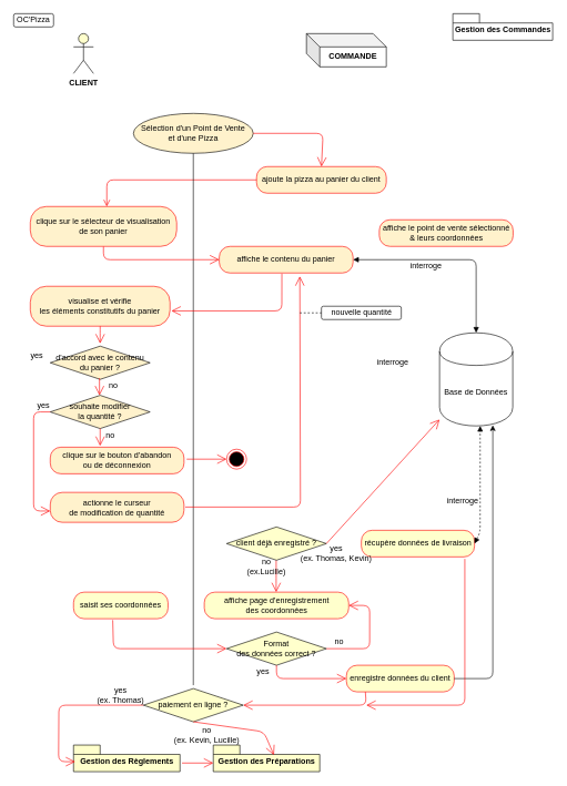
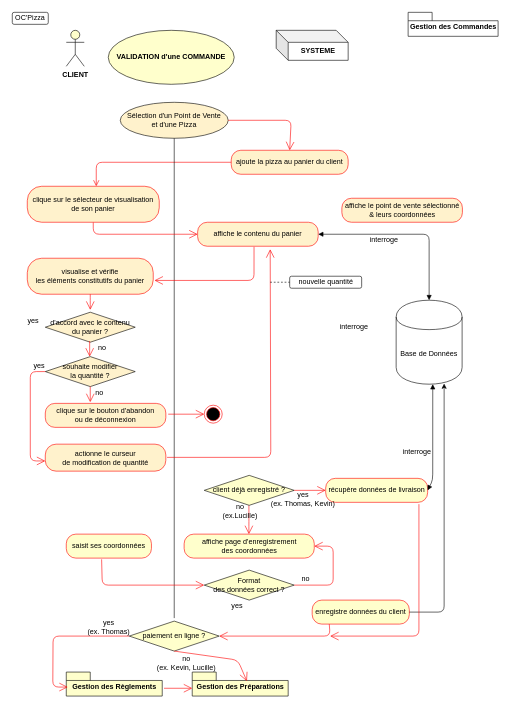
  <mxCell id="0" />
  <mxCell id="1" parent="0" />
  <mxCell id="2" value="OC'Pizza" style="rounded=1;whiteSpace=wrap;html=1;" parent="1" vertex="1"><mxGeometry x="20" y="20" width="60" height="20" as="geometry" /></mxCell>
  <mxCell id="3" value="&lt;b&gt;CLIENT&lt;/b&gt;" style="shape=umlActor;verticalLabelPosition=bottom;labelBackgroundColor=#ffffff;verticalAlign=top;html=1;outlineConnect=0;fillColor=#FFFFCC;" parent="1" vertex="1"><mxGeometry x="110" y="50" width="30" height="60" as="geometry" /></mxCell>
- <mxCell id="5" value="&lt;b&gt;COMMANDE&lt;/b&gt;" style="shape=cube;whiteSpace=wrap;html=1;boundedLbl=1;backgroundOutline=1;darkOpacity=0.05;darkOpacity2=0.1;" parent="1" vertex="1"><mxGeometry x="460" y="50" width="120" height="50" as="geometry" /></mxCell>
+ <mxCell id="4" value="&lt;b&gt;VALIDATION d'une COMMANDE&lt;br&gt;&lt;/b&gt;" style="ellipse;whiteSpace=wrap;html=1;fillColor=#FFFFCC;" parent="1" vertex="1"><mxGeometry x="180" y="50" width="210" height="90" as="geometry" /></mxCell>
+ <mxCell id="5" value="&lt;b&gt;SYSTEME&lt;/b&gt;" style="shape=cube;whiteSpace=wrap;html=1;boundedLbl=1;backgroundOutline=1;darkOpacity=0.05;darkOpacity2=0.1;" parent="1" vertex="1"><mxGeometry x="460" y="50" width="120" height="50" as="geometry" /></mxCell>
  <mxCell id="6" value="Gestion des Commandes" style="shape=folder;fontStyle=1;spacingTop=10;tabWidth=40;tabHeight=14;tabPosition=left;html=1;" parent="1" vertex="1"><mxGeometry x="680" y="20" width="150" height="40" as="geometry" /></mxCell>
  <mxCell id="7" value="ajoute la pizza au panier du client" style="rounded=1;whiteSpace=wrap;html=1;arcSize=40;fontColor=#000000;fillColor=#FFF2CC;strokeColor=#ff0000;" parent="1" vertex="1"><mxGeometry x="385" y="250" width="195" height="40" as="geometry" /></mxCell>
  <mxCell id="8" value="" style="edgeStyle=orthogonalEdgeStyle;html=1;verticalAlign=bottom;endArrow=open;endSize=8;strokeColor=#ff0000;exitX=0;exitY=0.5;exitDx=0;exitDy=0;" parent="1" source="7" edge="1"><mxGeometry relative="1" as="geometry"><mxPoint x="160" y="310" as="targetPoint" /><mxPoint x="405" y="403" as="sourcePoint" /><Array as="points"><mxPoint x="160" y="270" /></Array></mxGeometry></mxCell>
  <mxCell id="9" value="clique sur le bouton d'abandon&lt;br&gt;ou de déconnexion" style="rounded=1;whiteSpace=wrap;html=1;arcSize=40;fontColor=#000000;fillColor=#FFF2CC;strokeColor=#ff0000;" parent="1" vertex="1"><mxGeometry x="75" y="672" width="201" height="40" as="geometry" /></mxCell>
  <mxCell id="10" value="Base de Données" style="shape=cylinder;whiteSpace=wrap;html=1;boundedLbl=1;backgroundOutline=1;" parent="1" vertex="1"><mxGeometry x="660" y="500" width="110" height="140" as="geometry" /></mxCell>
  <mxCell id="11" value="interroge" style="text;html=1;strokeColor=none;fillColor=none;align=center;verticalAlign=middle;whiteSpace=wrap;rounded=0;" parent="1" vertex="1"><mxGeometry x="570" y="535" width="40" height="20" as="geometry" /></mxCell>
  <mxCell id="12" value="Sélection d'un Point de Vente&lt;br&gt;et d'une Pizza" style="ellipse;whiteSpace=wrap;html=1;fillColor=#FFF2CC;" parent="1" vertex="1"><mxGeometry x="200" y="170" width="180" height="60" as="geometry" /></mxCell>
  <mxCell id="13" value="" style="endArrow=none;html=1;" parent="1" edge="1"><mxGeometry width="50" height="50" relative="1" as="geometry"><mxPoint x="290" y="1030" as="sourcePoint" /><mxPoint x="290" y="230" as="targetPoint" /></mxGeometry></mxCell>
  <mxCell id="14" value="" style="endArrow=open;endFill=1;endSize=12;html=1;strokeColor=#FF0000;exitX=1;exitY=0.5;exitDx=0;exitDy=0;entryX=0.5;entryY=0;entryDx=0;entryDy=0;" parent="1" source="12" target="7" edge="1"><mxGeometry width="160" relative="1" as="geometry"><mxPoint x="337" y="210" as="sourcePoint" /><mxPoint x="490" y="200" as="targetPoint" /><Array as="points"><mxPoint x="485" y="200" /></Array></mxGeometry></mxCell>
  <mxCell id="15" value="" style="endArrow=open;endFill=1;endSize=12;html=1;strokeColor=#FF0000;entryX=0;entryY=0.5;entryDx=0;entryDy=0;exitX=0.5;exitY=1;exitDx=0;exitDy=0;" parent="1" source="16" target="17" edge="1"><mxGeometry width="160" relative="1" as="geometry"><mxPoint x="160" y="390" as="sourcePoint" /><mxPoint x="160" y="425" as="targetPoint" /><Array as="points"><mxPoint x="155" y="390" /></Array></mxGeometry></mxCell>
  <mxCell id="16" value="clique sur le sélecteur de visualisation de son panier" style="rounded=1;whiteSpace=wrap;html=1;arcSize=40;fontColor=#000000;fillColor=#FFF2CC;strokeColor=#ff0000;" parent="1" vertex="1"><mxGeometry x="45" y="310" width="220" height="60" as="geometry" /></mxCell>
  <mxCell id="17" value="affiche le contenu du panier" style="rounded=1;whiteSpace=wrap;html=1;arcSize=40;fontColor=#000000;fillColor=#FFF2CC;strokeColor=#ff0000;" parent="1" vertex="1"><mxGeometry x="329" y="370" width="201" height="40" as="geometry" /></mxCell>
  <mxCell id="18" value="visualise et vérifie&lt;br&gt;les éléments constitutifs du panier" style="rounded=1;whiteSpace=wrap;html=1;arcSize=40;fontColor=#000000;fillColor=#FFF2CC;strokeColor=#ff0000;" parent="1" vertex="1"><mxGeometry x="45" y="430" width="210" height="60" as="geometry" /></mxCell>
  <mxCell id="19" value="" style="endArrow=block;startArrow=block;endFill=1;startFill=1;html=1;strokeColor=#000000;exitX=1;exitY=0.5;exitDx=0;exitDy=0;" parent="1" source="17" edge="1"><mxGeometry width="160" relative="1" as="geometry"><mxPoint x="540" y="419.5" as="sourcePoint" /><mxPoint x="715" y="500" as="targetPoint" /><Array as="points"><mxPoint x="715" y="390" /></Array></mxGeometry></mxCell>
  <mxCell id="20" value="interroge" style="text;html=1;strokeColor=none;fillColor=none;align=center;verticalAlign=middle;whiteSpace=wrap;rounded=0;" parent="1" vertex="1"><mxGeometry x="620" y="390" width="40" height="20" as="geometry" /></mxCell>
  <mxCell id="21" value="affiche le point de vente sélectionné&lt;br&gt;&amp;amp; leurs coordonnées" style="rounded=1;whiteSpace=wrap;html=1;arcSize=40;fontColor=#000000;fillColor=#FFF2CC;strokeColor=#ff0000;" parent="1" vertex="1"><mxGeometry x="569.5" y="330" width="201" height="40" as="geometry" /></mxCell>
  <mxCell id="22" value="affiche page d'enregistrement&lt;br&gt;des coordonnées" style="rounded=1;whiteSpace=wrap;html=1;arcSize=40;fontColor=#000000;fillColor=#FFFFCC;strokeColor=#ff0000;" parent="1" vertex="1"><mxGeometry x="306.5" y="890" width="217" height="40" as="geometry" /></mxCell>
  <mxCell id="23" value="actionne le curseur&lt;br&gt;de modification de quantité" style="rounded=1;whiteSpace=wrap;html=1;arcSize=40;fontColor=#000000;fillColor=#FFF2CC;strokeColor=#ff0000;" parent="1" vertex="1"><mxGeometry x="75" y="740" width="201" height="45" as="geometry" /></mxCell>
  <mxCell id="24" value="" style="endArrow=open;endFill=1;endSize=12;html=1;strokeColor=#FF0000;" parent="1" edge="1"><mxGeometry width="160" relative="1" as="geometry"><mxPoint x="278" y="762" as="sourcePoint" /><mxPoint x="450" y="415" as="targetPoint" /><Array as="points"><mxPoint x="451" y="762" /></Array></mxGeometry></mxCell>
  <mxCell id="25" value="" style="endArrow=open;endFill=1;endSize=12;html=1;strokeColor=#FF0000;exitX=0.468;exitY=1.025;exitDx=0;exitDy=0;exitPerimeter=0;entryX=1.01;entryY=0.617;entryDx=0;entryDy=0;entryPerimeter=0;" parent="1" source="17" target="18" edge="1"><mxGeometry width="160" relative="1" as="geometry"><mxPoint x="423.043" y="440" as="sourcePoint" /><mxPoint x="265" y="507" as="targetPoint" /><Array as="points"><mxPoint x="423" y="467" /></Array></mxGeometry></mxCell>
  <mxCell id="26" value="récupère données de livraison" style="rounded=1;whiteSpace=wrap;html=1;arcSize=40;fontColor=#000000;fillColor=#FFFFCC;strokeColor=#ff0000;" parent="1" vertex="1"><mxGeometry x="542.5" y="797" width="170" height="40" as="geometry" /></mxCell>
  <mxCell id="27" value="" style="endArrow=open;endFill=1;endSize=12;html=1;strokeColor=#FF0000;exitX=0.562;exitY=1.05;exitDx=0;exitDy=0;exitPerimeter=0;" parent="1" edge="1"><mxGeometry width="160" relative="1" as="geometry"><mxPoint x="414.52" y="842" as="sourcePoint" /><mxPoint x="414.5" y="890" as="targetPoint" /><Array as="points"><mxPoint x="414.5" y="879" /></Array></mxGeometry></mxCell>
- <mxCell id="28" value="" style="endArrow=block;startArrow=block;endFill=1;startFill=1;html=1;strokeColor=#000000;exitX=1;exitY=0.5;exitDx=0;exitDy=0;entryX=0.555;entryY=1;entryDx=0;entryDy=0;entryPerimeter=0;dashed=1;" parent="1" edge="1" target="10" source="26"><mxGeometry width="160" relative="1" as="geometry"><mxPoint x="690" y="774" as="sourcePoint" /><mxPoint x="721" y="650" as="targetPoint" /><Array as="points"><mxPoint x="721" y="800" /></Array></mxGeometry></mxCell>
+ <mxCell id="28" value="" style="endArrow=block;startArrow=block;endFill=1;startFill=1;html=1;strokeColor=#000000;exitX=1;exitY=0.5;exitDx=0;exitDy=0;entryX=0.555;entryY=1;entryDx=0;entryDy=0;entryPerimeter=0;" parent="1" edge="1" target="10" source="26"><mxGeometry width="160" relative="1" as="geometry"><mxPoint x="690" y="774" as="sourcePoint" /><mxPoint x="721" y="650" as="targetPoint" /><Array as="points"><mxPoint x="721" y="800" /></Array></mxGeometry></mxCell>
  <mxCell id="29" value="interroge" style="text;html=1;strokeColor=none;fillColor=none;align=center;verticalAlign=middle;whiteSpace=wrap;rounded=0;" parent="1" vertex="1"><mxGeometry x="675" y="742.5" width="40" height="20" as="geometry" /></mxCell>
  <mxCell id="30" value="d'accord avec le contenu&lt;br&gt;du panier ?" style="rhombus;whiteSpace=wrap;html=1;fillColor=#FFF2CC;" vertex="1" parent="1"><mxGeometry x="75" y="520" width="150" height="50" as="geometry" /></mxCell>
  <mxCell id="31" value="souhaite modifier&lt;br&gt;la quantité ?" style="rhombus;whiteSpace=wrap;html=1;fillColor=#FFF2CC;" vertex="1" parent="1"><mxGeometry x="75" y="594" width="150" height="50" as="geometry" /></mxCell>
  <mxCell id="32" value="" style="endArrow=open;endFill=1;endSize=12;html=1;strokeColor=#FF0000;entryX=0;entryY=0.5;entryDx=0;entryDy=0;" edge="1" parent="1" target="33"><mxGeometry width="160" relative="1" as="geometry"><mxPoint x="280" y="690" as="sourcePoint" /><mxPoint x="333.5" y="689.5" as="targetPoint" /><Array as="points" /></mxGeometry></mxCell>
  <mxCell id="33" value="" style="ellipse;html=1;shape=endState;fillColor=#000000;strokeColor=#ff0000;" vertex="1" parent="1"><mxGeometry x="340" y="675" width="30" height="30" as="geometry" /></mxCell>
  <mxCell id="34" value="nouvelle quantité" style="rounded=1;whiteSpace=wrap;html=1;" vertex="1" parent="1"><mxGeometry x="482.5" y="460" width="120" height="20" as="geometry" /></mxCell>
  <mxCell id="35" value="" style="endArrow=none;dashed=1;html=1;strokeColor=#000000;" edge="1" parent="1"><mxGeometry width="50" height="50" relative="1" as="geometry"><mxPoint x="450" y="470" as="sourcePoint" /><mxPoint x="482.5" y="470" as="targetPoint" /></mxGeometry></mxCell>
  <mxCell id="36" value="" style="endArrow=open;endFill=1;endSize=12;html=1;strokeColor=#FF0000;exitX=0;exitY=0.5;exitDx=0;exitDy=0;" edge="1" parent="1" source="31"><mxGeometry width="160" relative="1" as="geometry"><mxPoint x="110" y="440" as="sourcePoint" /><mxPoint x="75" y="768" as="targetPoint" /><Array as="points"><mxPoint x="50" y="619" /><mxPoint x="50" y="768" /></Array></mxGeometry></mxCell>
  <mxCell id="37" value="" style="endArrow=open;endFill=1;endSize=12;html=1;strokeColor=#FF0000;exitX=0.5;exitY=1;exitDx=0;exitDy=0;" edge="1" parent="1" source="31"><mxGeometry width="160" relative="1" as="geometry"><mxPoint x="180" y="650" as="sourcePoint" /><mxPoint x="150" y="670" as="targetPoint" /><Array as="points" /></mxGeometry></mxCell>
  <mxCell id="38" value="" style="endArrow=open;endFill=1;endSize=12;html=1;strokeColor=#FF0000;exitX=0.5;exitY=1;exitDx=0;exitDy=0;" edge="1" parent="1"><mxGeometry width="160" relative="1" as="geometry"><mxPoint x="149" y="568" as="sourcePoint" /><mxPoint x="149" y="594" as="targetPoint" /><Array as="points" /></mxGeometry></mxCell>
  <mxCell id="39" value="" style="endArrow=open;endFill=1;endSize=12;html=1;strokeColor=#FF0000;exitX=0.5;exitY=1;exitDx=0;exitDy=0;" edge="1" parent="1"><mxGeometry width="160" relative="1" as="geometry"><mxPoint x="150" y="490" as="sourcePoint" /><mxPoint x="150" y="516" as="targetPoint" /><Array as="points"><mxPoint x="150" y="500" /></Array></mxGeometry></mxCell>
  <mxCell id="40" value="yes" style="text;html=1;strokeColor=none;fillColor=none;align=center;verticalAlign=middle;whiteSpace=wrap;rounded=0;" vertex="1" parent="1"><mxGeometry x="35" y="525" width="40" height="20" as="geometry" /></mxCell>
  <mxCell id="41" value="no&lt;br&gt;(ex.Lucille)" style="text;html=1;strokeColor=none;fillColor=none;align=center;verticalAlign=middle;whiteSpace=wrap;rounded=0;" vertex="1" parent="1"><mxGeometry x="380" y="842" width="40" height="20" as="geometry" /></mxCell>
  <mxCell id="42" value="yes" style="text;html=1;strokeColor=none;fillColor=none;align=center;verticalAlign=middle;whiteSpace=wrap;rounded=0;" vertex="1" parent="1"><mxGeometry x="45" y="599" width="40" height="20" as="geometry" /></mxCell>
  <mxCell id="43" value="yes&lt;br&gt;(ex. Thomas, Kevin)" style="text;html=1;strokeColor=none;fillColor=none;align=center;verticalAlign=middle;whiteSpace=wrap;rounded=0;" vertex="1" parent="1"><mxGeometry x="440" y="822" width="130" height="20" as="geometry" /></mxCell>
  <mxCell id="44" value="no" style="text;html=1;strokeColor=none;fillColor=none;align=center;verticalAlign=middle;whiteSpace=wrap;rounded=0;" vertex="1" parent="1"><mxGeometry x="150" y="570" width="40" height="20" as="geometry" /></mxCell>
  <mxCell id="45" value="client déjà enregistré ?" style="rhombus;whiteSpace=wrap;html=1;fillColor=#FFFFCC;" vertex="1" parent="1"><mxGeometry x="340" y="792" width="150" height="50" as="geometry" /></mxCell>
- <mxCell id="46" value="" style="endArrow=open;endFill=1;endSize=12;html=1;strokeColor=#FF0000;exitX=1;exitY=0.5;exitDx=0;exitDy=0;" edge="1" parent="1" source="45" target="10"><mxGeometry width="160" relative="1" as="geometry"><mxPoint x="460" y="980" as="sourcePoint" /><mxPoint x="620" y="980" as="targetPoint" /></mxGeometry></mxCell>
+ <mxCell id="46" value="" style="endArrow=open;endFill=1;endSize=12;html=1;strokeColor=#FF0000;exitX=1;exitY=0.5;exitDx=0;exitDy=0;entryX=0;entryY=0.5;entryDx=0;entryDy=0;" edge="1" parent="1" source="45" target="26"><mxGeometry width="160" relative="1" as="geometry"><mxPoint x="460" y="980" as="sourcePoint" /><mxPoint x="620" y="980" as="targetPoint" /></mxGeometry></mxCell>
  <mxCell id="47" value="no" style="text;html=1;align=center;verticalAlign=middle;resizable=0;points=[];;autosize=1;" vertex="1" parent="1"><mxGeometry x="150" y="644" width="30" height="20" as="geometry" /></mxCell>
  <mxCell id="48" value="saisit ses coordonnées" style="rounded=1;whiteSpace=wrap;html=1;arcSize=40;fontColor=#000000;fillColor=#FFFFCC;strokeColor=#ff0000;" vertex="1" parent="1"><mxGeometry x="110" y="890" width="142" height="40" as="geometry" /></mxCell>
  <mxCell id="49" value="Format&lt;br&gt;des données correct ?" style="rhombus;whiteSpace=wrap;html=1;fillColor=#FFFFCC;" vertex="1" parent="1"><mxGeometry x="340" y="950" width="150" height="50" as="geometry" /></mxCell>
  <mxCell id="50" value="enregistre données du client" style="rounded=1;whiteSpace=wrap;html=1;arcSize=40;fontColor=#000000;fillColor=#FFFFCC;strokeColor=#ff0000;" vertex="1" parent="1"><mxGeometry x="520" y="1000" width="162" height="40" as="geometry" /></mxCell>
- <mxCell id="51" value="" style="endArrow=open;endFill=1;endSize=12;html=1;strokeColor=#FF0000;exitX=0.5;exitY=1;exitDx=0;exitDy=0;entryX=0;entryY=0.5;entryDx=0;entryDy=0;" edge="1" parent="1" source="49" target="50"><mxGeometry width="160" relative="1" as="geometry"><mxPoint x="432.5" y="1050" as="sourcePoint" /><mxPoint x="520" y="1030" as="targetPoint" /><Array as="points"><mxPoint x="415" y="1020" /></Array></mxGeometry></mxCell>
  <mxCell id="52" value="yes" style="text;html=1;strokeColor=none;fillColor=none;align=center;verticalAlign=middle;whiteSpace=wrap;rounded=0;" vertex="1" parent="1"><mxGeometry x="375" y="1000" width="40" height="20" as="geometry" /></mxCell>
  <mxCell id="53" value="Gestion des Préparations" style="shape=folder;fontStyle=1;spacingTop=10;tabWidth=40;tabHeight=14;tabPosition=left;html=1;fillColor=#FFFFCC;" vertex="1" parent="1"><mxGeometry x="320" y="1120" width="160" height="40" as="geometry" /></mxCell>
  <mxCell id="54" value="" style="endArrow=classic;html=1;strokeColor=#000000;fillColor=#FF0000;exitX=1;exitY=0.5;exitDx=0;exitDy=0;" edge="1" parent="1" source="50"><mxGeometry width="50" height="50" relative="1" as="geometry"><mxPoint x="690" y="689" as="sourcePoint" /><mxPoint x="740" y="639" as="targetPoint" /><Array as="points"><mxPoint x="740" y="1020" /></Array></mxGeometry></mxCell>
  <mxCell id="55" value="" style="endArrow=open;endFill=1;endSize=12;html=1;strokeColor=#FF0000;entryX=0;entryY=0.5;entryDx=0;entryDy=0;exitX=0.415;exitY=1.05;exitDx=0;exitDy=0;exitPerimeter=0;" edge="1" parent="1" source="48" target="49"><mxGeometry width="160" relative="1" as="geometry"><mxPoint x="170" y="944" as="sourcePoint" /><mxPoint x="134.5" y="994.5" as="targetPoint" /><Array as="points"><mxPoint x="170" y="975" /></Array></mxGeometry></mxCell>
  <mxCell id="56" value="" style="endArrow=open;endFill=1;endSize=12;html=1;strokeColor=#FF0000;" edge="1" parent="1"><mxGeometry width="160" relative="1" as="geometry"><mxPoint x="698" y="840" as="sourcePoint" /><mxPoint x="550" y="1060" as="targetPoint" /><Array as="points"><mxPoint x="698" y="1060" /></Array></mxGeometry></mxCell>
  <mxCell id="57" value="" style="endArrow=open;endFill=1;endSize=12;html=1;strokeColor=#FF0000;exitX=0.176;exitY=1;exitDx=0;exitDy=0;exitPerimeter=0;entryX=1;entryY=0.5;entryDx=0;entryDy=0;" edge="1" parent="1" source="50" target="58"><mxGeometry width="160" relative="1" as="geometry"><mxPoint x="415" y="1050" as="sourcePoint" /><mxPoint x="365" y="1070" as="targetPoint" /><Array as="points"><mxPoint x="550" y="1060" /></Array></mxGeometry></mxCell>
  <mxCell id="58" value="paiement en ligne ?" style="rhombus;whiteSpace=wrap;html=1;fillColor=#FFFFCC;" vertex="1" parent="1"><mxGeometry x="215" y="1035" width="150" height="50" as="geometry" /></mxCell>
  <mxCell id="59" value="Gestion des Règlements" style="shape=folder;fontStyle=1;spacingTop=10;tabWidth=40;tabHeight=14;tabPosition=left;html=1;fillColor=#FFFFCC;" vertex="1" parent="1"><mxGeometry x="110" y="1120" width="160" height="40" as="geometry" /></mxCell>
  <mxCell id="60" value="" style="endArrow=open;endFill=1;endSize=12;html=1;strokeColor=#FF0000;exitX=0;exitY=0.5;exitDx=0;exitDy=0;" edge="1" parent="1" source="58"><mxGeometry width="160" relative="1" as="geometry"><mxPoint x="192.5" y="1070" as="sourcePoint" /><mxPoint x="112.5" y="1145" as="targetPoint" /><Array as="points"><mxPoint x="88" y="1060" /><mxPoint x="87.5" y="1145" /></Array></mxGeometry></mxCell>
  <mxCell id="61" value="" style="endArrow=open;endFill=1;endSize=12;html=1;strokeColor=#FF0000;entryX=0.569;entryY=0.375;entryDx=0;entryDy=0;entryPerimeter=0;exitX=0.5;exitY=1;exitDx=0;exitDy=0;" edge="1" parent="1" source="58" target="53"><mxGeometry width="160" relative="1" as="geometry"><mxPoint x="290" y="1100" as="sourcePoint" /><mxPoint x="395" y="1110" as="targetPoint" /><Array as="points"><mxPoint x="396" y="1100" /></Array></mxGeometry></mxCell>
  <mxCell id="62" value="" style="endArrow=open;endFill=1;endSize=12;html=1;strokeColor=#FF0000;" edge="1" parent="1"><mxGeometry width="160" relative="1" as="geometry"><mxPoint x="215" y="1065" as="sourcePoint" /><mxPoint x="215" y="1065" as="targetPoint" /><Array as="points" /></mxGeometry></mxCell>
  <mxCell id="63" value="yes&lt;br&gt;(ex. Thomas)" style="text;html=1;strokeColor=none;fillColor=none;align=center;verticalAlign=middle;whiteSpace=wrap;rounded=0;" vertex="1" parent="1"><mxGeometry x="141" y="1030" width="80" height="30" as="geometry" /></mxCell>
  <mxCell id="64" value="no&lt;br&gt;(ex. Kevin, Lucille)" style="text;html=1;align=center;verticalAlign=middle;resizable=0;points=[];;autosize=1;" vertex="1" parent="1"><mxGeometry x="255" y="1090" width="110" height="30" as="geometry" /></mxCell>
  <mxCell id="65" value="" style="endArrow=open;endFill=1;endSize=12;html=1;strokeColor=#FF0000;entryX=0;entryY=0;entryDx=0;entryDy=27;entryPerimeter=0;" edge="1" parent="1" target="53"><mxGeometry width="160" relative="1" as="geometry"><mxPoint x="273" y="1147" as="sourcePoint" /><mxPoint x="307.5" y="1150" as="targetPoint" /></mxGeometry></mxCell>
  <mxCell id="66" value="no" style="text;html=1;align=center;verticalAlign=middle;resizable=0;points=[];;autosize=1;" vertex="1" parent="1"><mxGeometry x="493.5" y="955" width="30" height="20" as="geometry" /></mxCell>
  <mxCell id="67" value="" style="endArrow=open;endFill=1;endSize=12;html=1;strokeColor=#FF0000;entryX=1;entryY=0.5;entryDx=0;entryDy=0;exitX=1;exitY=0.5;exitDx=0;exitDy=0;" edge="1" parent="1" source="49" target="22"><mxGeometry width="160" relative="1" as="geometry"><mxPoint x="490" y="975" as="sourcePoint" /><mxPoint x="523.5" y="910" as="targetPoint" /><Array as="points"><mxPoint x="555" y="975" /><mxPoint x="555" y="910" /></Array></mxGeometry></mxCell>
